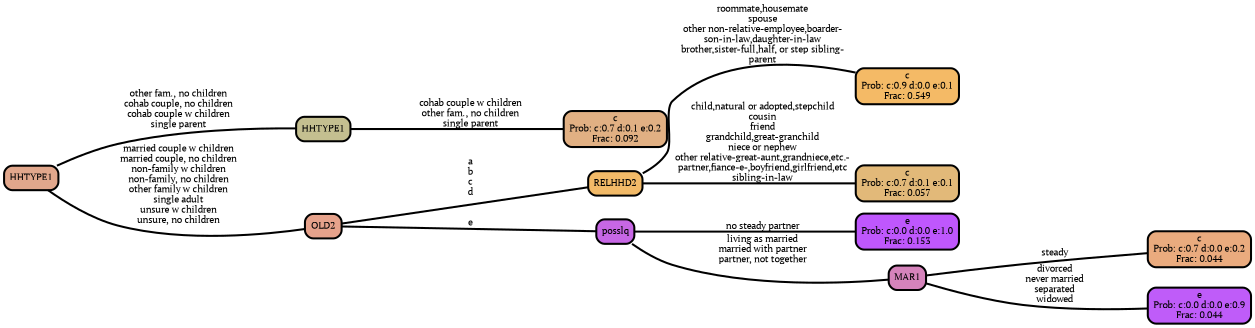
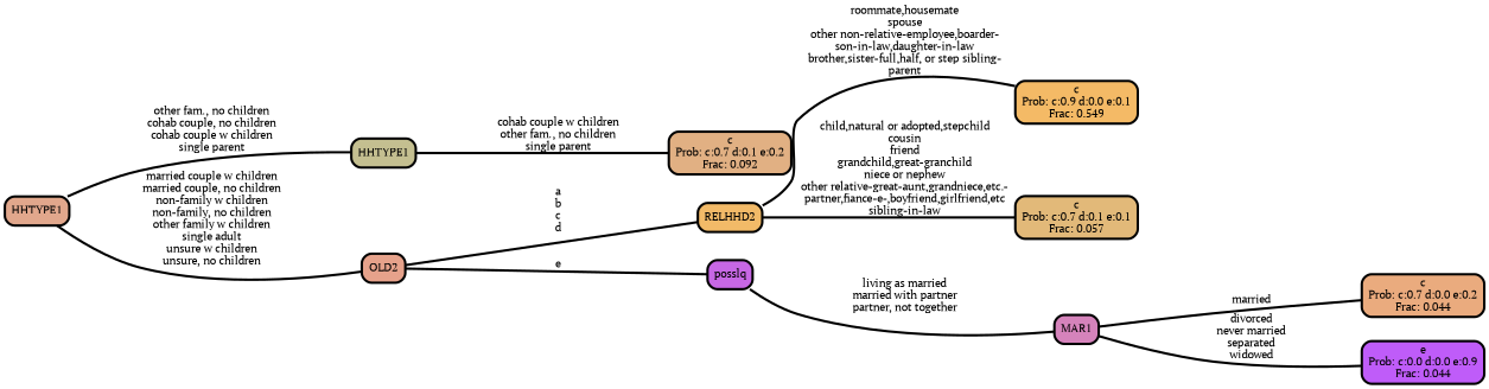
  graph {
    fontname="PT Serif"
    rankdir=LR
    ranksep="0 equally"
    splines=straight
    node [color=black fontcolor=black fontname="PT Serif" penwidth=3 shape=box style="filled, rounded"]
    edge [color=black fontname="PT Serif" penwidth=3]
    n1 [fillcolor="#c4bf90" label=HHTYPE1]
    n2 [fillcolor="#e1b083" label="c\nProb: c:0.7 d:0.1 e:0.2\nFrac: 0.092"]
    n3 [fillcolor="#e1a78c" label=HHTYPE1]
    n4 [fillcolor="#e6a28b" label=OLD2]
    n5 [fillcolor="#f2ba68" label=RELHHD2]
    n6 [fillcolor="#c767e5" label=posslq]
    n7 [fillcolor="#f4ba66" label="c\nProb: c:0.9 d:0.0 e:0.1\nFrac: 0.549"]
    n8 [fillcolor="#e2b979" label="c\nProb: c:0.7 d:0.1 e:0.1\nFrac: 0.057"]
-   n9 [fillcolor="#bf57fd" label="e\nProb: c:0.0 d:0.0 e:1.0\nFrac: 0.153"]
    n10 [fillcolor="#d583bb" label=MAR1]
    n11 [fillcolor="#eaab7e" label="c\nProb: c:0.7 d:0.0 e:0.2\nFrac: 0.044"]
    n12 [fillcolor="#bf5cf9" label="e\nProb: c:0.0 d:0.0 e:0.9\nFrac: 0.044"]
    subgraph sub_1 {
      rank=same
    }
    n1 -- n2 [label=" cohab couple w children\n other fam., no children\n single parent"]
    n3 -- n1 [label=" other fam., no children\n cohab couple, no children\n cohab couple w children\n single parent"]
    n3 -- n4 [label=" married couple w children\n married couple, no children\n non-family w children\n non-family, no children\n other family w children\n single adult\n unsure w children\n unsure, no children"]
    n4 -- n5 [label=" a\n b\n c\n d"]
    n4 -- n6 [label=" e"]
    n5 -- n7 [label=" roommate,housemate\n spouse\n other non-relative-employee,boarder-\n son-in-law,daughter-in-law\n brother,sister-full,half, or step sibling-\n parent"]
    n5 -- n8 [label=" child,natural or adopted,stepchild\n cousin\n friend\n grandchild,great-granchild\n niece or nephew\n other relative-great-aunt,grandniece,etc.-\n partner,fiance-e-,boyfriend,girlfriend,etc\n sibling-in-law"]
-   n6 -- n9 [label=" no steady partner"]
    n6 -- n10 [label=" living as married\n married with partner\n partner, not together"]
-   n10 -- n11 [label=" steady"]
+   n10 -- n11 [label=" married"]
    n10 -- n12 [label=" divorced\n never married\n separated\n widowed"]
  }
